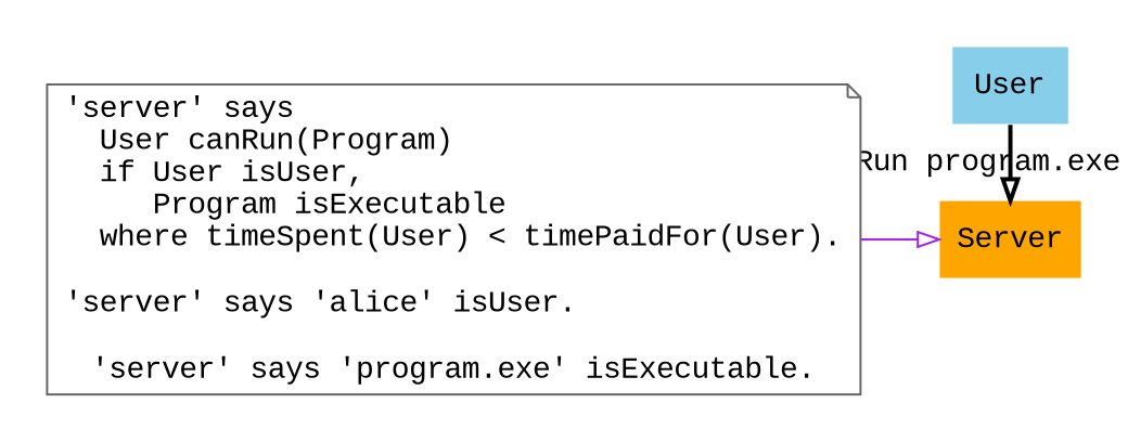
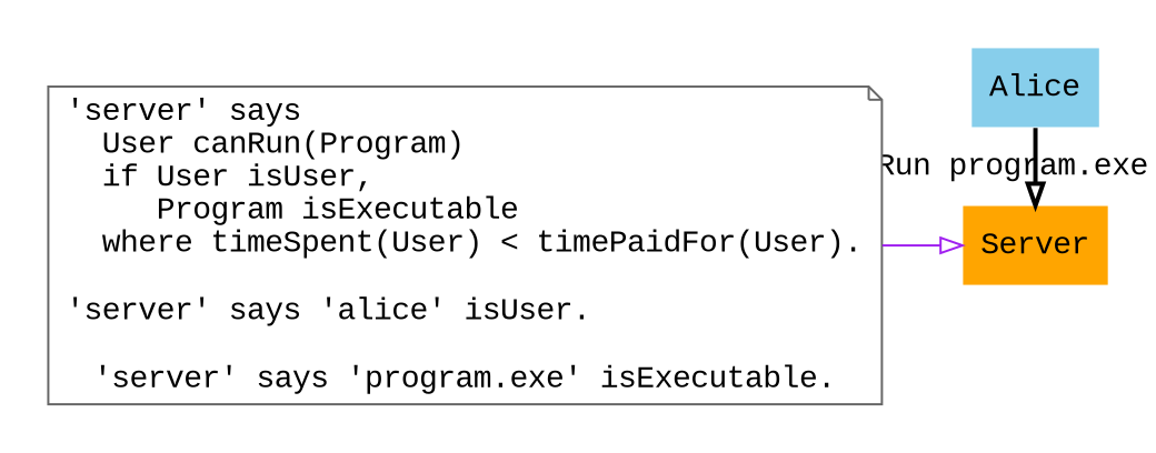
  digraph {
    concentrate=false
    fontname="Liberation Mono"
    rankdir=LR
    spline=true
    node [fontname="Liberation Mono" shape=plaintext style=filled]
    edge [fontname="Liberation Mono" arrowhead=onormal]
-   n1 [label=User fillcolor=skyblue color=deeppink]
+   n1 [label=Alice fillcolor=skyblue color=deeppink]
    n2 [label=Server fillcolor=orange color=black]
    n3 [label="'server' says\l  User canRun(Program)\l  if User isUser,\l     Program isExecutable\l  where timeSpent(User) < timePaidFor(User).\l\l'server' says 'alice' isUser.\l\l'server' says 'program.exe' isExecutable." shape=note fillcolor=white color=gray40]
    subgraph sub_1 {
      rank=same
      n1
      n2
    }
    n1 -> n2 [label="Run program.exe" style=bold color=black]
    n3 -> n2 [arrowtail=none style=solid color=purple]
  }
